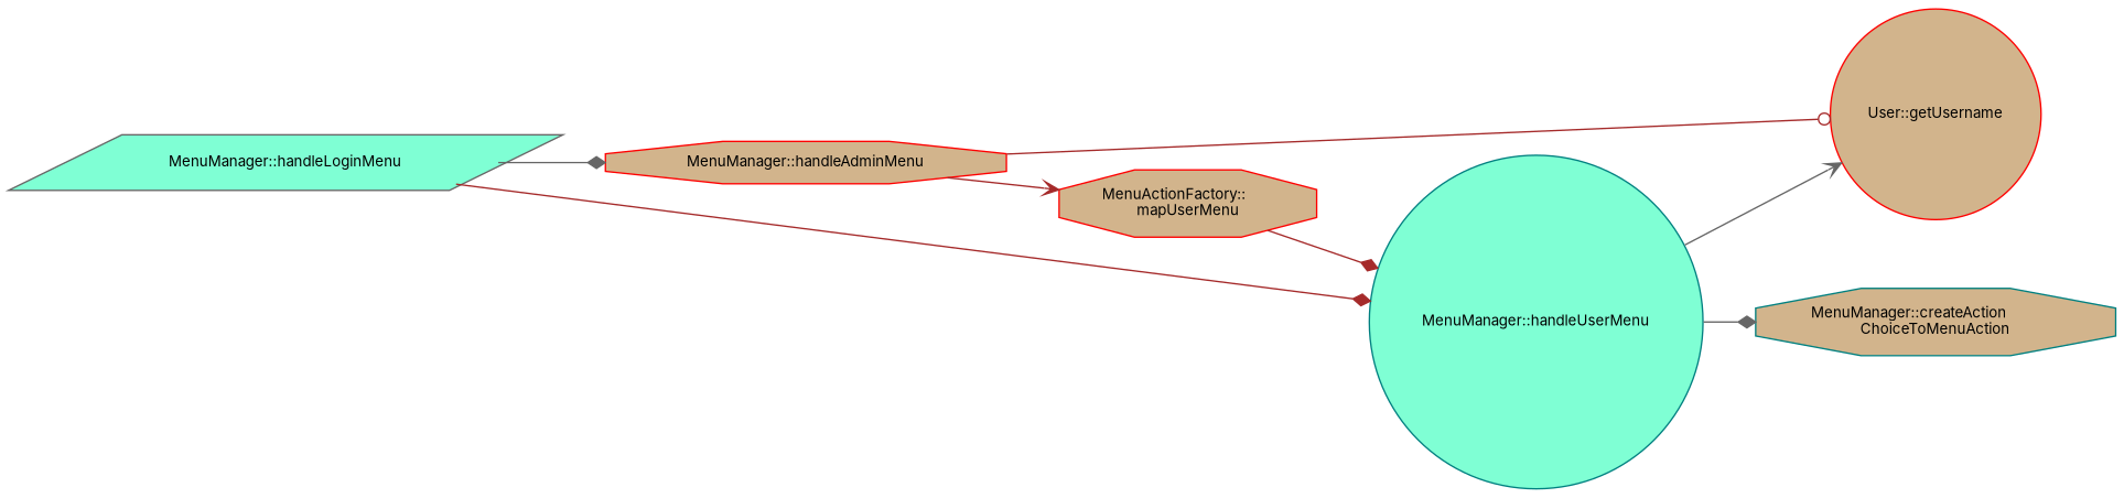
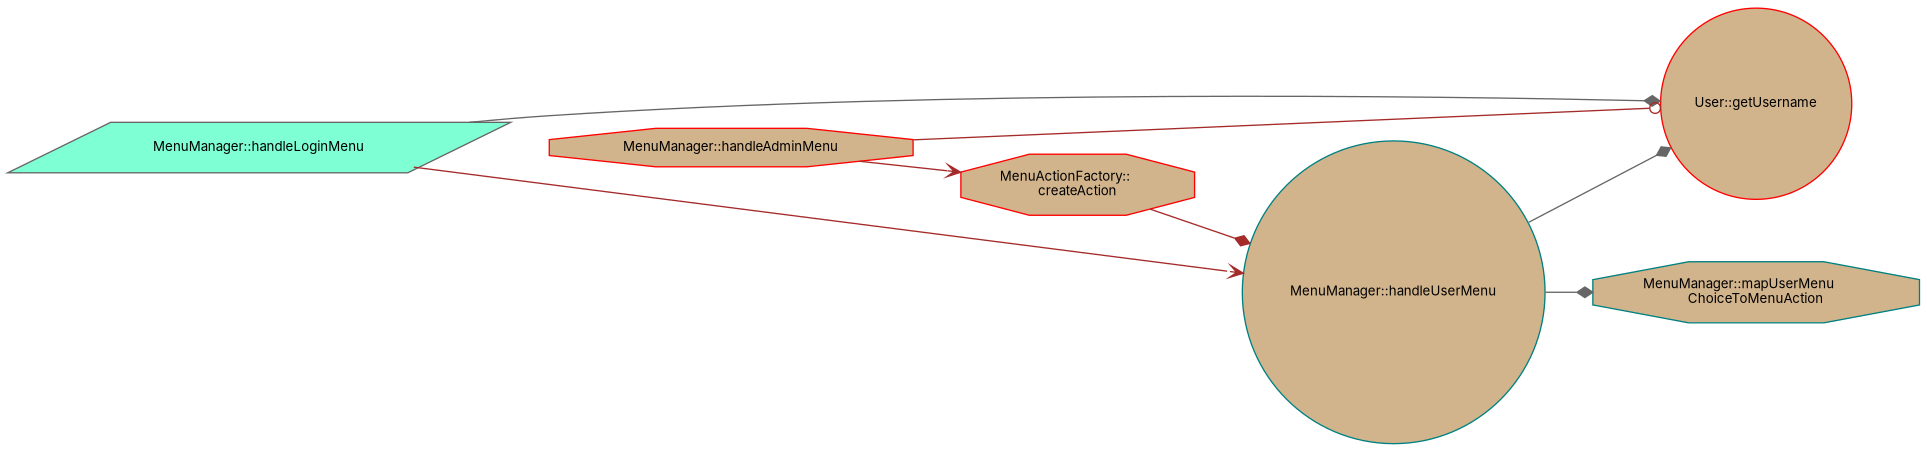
  digraph {
    fontname=Inter
    rankdir=LR
    node [color=red fillcolor=tan fontname=Inter fontsize=10 shape=octagon style=filled]
    edge [arrowhead=diamond color=brown fontname=Inter fontsize=10 labelfontname=Helvetica labelfontsize=10 style=solid]
    n1 [color=gray40 fillcolor=aquamarine fontcolor=black height=0.2 label="MenuManager::handleLoginMenu" shape=parallelogram width=0.4]
    n2 [height=0.2 label="MenuManager::handleAdminMenu" width=0.4]
-   n3 [color=teal fillcolor=aquamarine height=0.2 label="MenuManager::handleUserMenu" shape=circle width=0.4]
-   n4 [height=0.2 label="MenuActionFactory::\lmapUserMenu" width=0.4]
+   n3 [color=teal height=0.2 label="MenuManager::handleUserMenu" shape=circle width=0.4]
+   n4 [height=0.2 label="MenuActionFactory::\lcreateAction" width=0.4]
    n5 [height=0.2 label="User::getUsername" shape=circle width=0.4]
-   n6 [color=teal height=0.2 label="MenuManager::createAction\lChoiceToMenuAction" width=0.4]
-   n1 -> n2 [color=gray40]
-   n1 -> n3
+   n6 [color=teal height=0.2 label="MenuManager::mapUserMenu\lChoiceToMenuAction" width=0.4]
+   n1 -> n5 [color=gray40]
+   n1 -> n3 [arrowhead=vee]
    n2 -> n4 [arrowhead=vee]
    n2 -> n5 [arrowhead=odot]
-   n3 -> n5 [arrowhead=vee color=gray40]
+   n3 -> n5 [color=gray40]
    n3 -> n6 [color=gray40]
    n4 -> n3
  }
